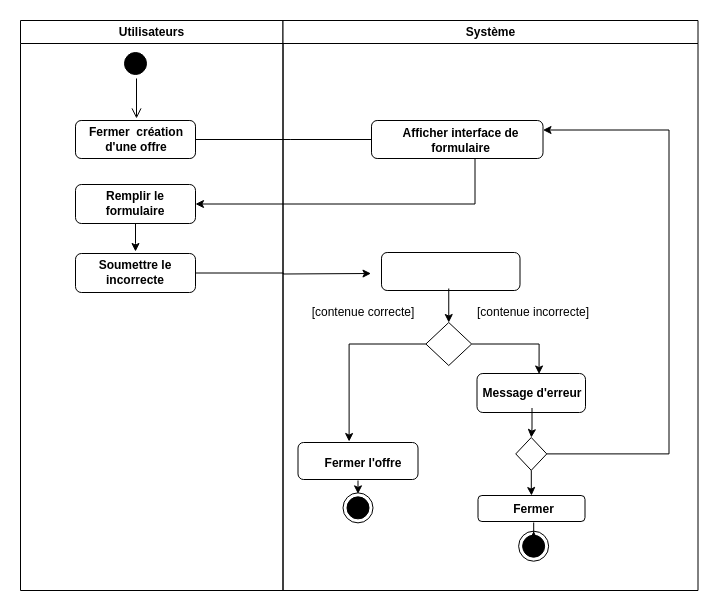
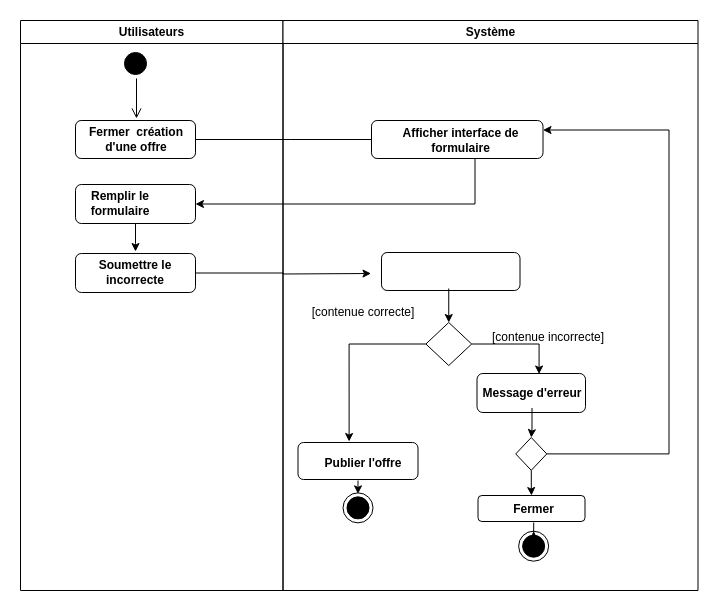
  <mxCell id="0" />
  <mxCell id="1" parent="0" />
  <mxCell id="2" value="Utilisateurs" style="swimlane;whiteSpace=wrap;movable=1;resizable=1;rotatable=1;deletable=1;editable=1;locked=0;connectable=1;" vertex="1" parent="1"><mxGeometry x="20" y="20" width="262.5" height="570" as="geometry" /></mxCell>
  <mxCell id="3" value="" style="ellipse;shape=startState;fillColor=#000000;strokeColor=#000000;" vertex="1" parent="2"><mxGeometry x="100" y="28" width="30" height="30" as="geometry" /></mxCell>
  <mxCell id="4" value="" style="edgeStyle=elbowEdgeStyle;elbow=horizontal;verticalAlign=bottom;endArrow=open;endSize=8;strokeColor=#000000;endFill=1;rounded=0" edge="1" parent="2" source="3"><mxGeometry x="100" y="40" as="geometry"><mxPoint x="115.5" y="98" as="targetPoint" /></mxGeometry></mxCell>
  <mxCell id="5" style="edgeStyle=orthogonalEdgeStyle;rounded=0;orthogonalLoop=1;jettySize=auto;html=1;" edge="1" parent="2" source="6"><mxGeometry relative="1" as="geometry"><mxPoint x="364.417" y="119" as="targetPoint" /></mxGeometry></mxCell>
  <mxCell id="6" value="" style="rounded=1;whiteSpace=wrap;html=1;" vertex="1" parent="2"><mxGeometry x="55" y="100" width="120" height="38" as="geometry" /></mxCell>
  <mxCell id="7" value="&lt;b&gt;Fermer&amp;nbsp; création d'une offre&lt;/b&gt;" style="text;html=1;align=center;verticalAlign=middle;whiteSpace=wrap;rounded=0;" vertex="1" parent="2"><mxGeometry x="59" y="104" width="114" height="30" as="geometry" /></mxCell>
  <mxCell id="8" style="edgeStyle=orthogonalEdgeStyle;rounded=0;orthogonalLoop=1;jettySize=auto;html=1;" edge="1" parent="2" source="9"><mxGeometry relative="1" as="geometry"><mxPoint x="115" y="231.005" as="targetPoint" /></mxGeometry></mxCell>
  <mxCell id="9" value="" style="rounded=1;whiteSpace=wrap;html=1;" vertex="1" parent="2"><mxGeometry x="55" y="164" width="120" height="39" as="geometry" /></mxCell>
- <mxCell id="10" value="&lt;b&gt;Remplir le formulaire&lt;/b&gt;" style="text;html=1;align=center;verticalAlign=middle;whiteSpace=wrap;rounded=0;" vertex="1" parent="2"><mxGeometry x="76" y="168" width="78" height="30" as="geometry" /></mxCell>
+ <mxCell id="10" value="&lt;b&gt;Remplir le formulaire&lt;/b&gt;" style="text;html=1;align=center;verticalAlign=middle;whiteSpace=wrap;rounded=0;" vertex="1" parent="2"><mxGeometry x="61" y="168" width="78" height="30" as="geometry" /></mxCell>
  <mxCell id="11" style="edgeStyle=orthogonalEdgeStyle;rounded=0;orthogonalLoop=1;jettySize=auto;html=1;" edge="1" parent="2" source="12"><mxGeometry relative="1" as="geometry"><mxPoint x="350.5" y="253" as="targetPoint" /></mxGeometry></mxCell>
  <mxCell id="12" value="" style="rounded=1;whiteSpace=wrap;html=1;" vertex="1" parent="2"><mxGeometry x="55" y="233" width="120" height="39" as="geometry" /></mxCell>
  <mxCell id="13" value="&lt;b&gt;Soumettre le incorrecte&lt;/b&gt;" style="text;html=1;align=center;verticalAlign=middle;whiteSpace=wrap;rounded=0;" vertex="1" parent="2"><mxGeometry x="76" y="237" width="78" height="30" as="geometry" /></mxCell>
  <mxCell id="14" value="Système" style="swimlane;whiteSpace=wrap;movable=1;resizable=1;rotatable=1;deletable=1;editable=1;locked=0;connectable=1;" vertex="1" parent="1"><mxGeometry x="282.5" y="20" width="415" height="570" as="geometry"><mxRectangle x="427" y="128" width="82" height="26" as="alternateBounds" /></mxGeometry></mxCell>
  <mxCell id="15" value="" style="rounded=1;whiteSpace=wrap;html=1;" vertex="1" parent="14"><mxGeometry x="88.5" y="100" width="171.5" height="38" as="geometry" /></mxCell>
  <mxCell id="16" value="&lt;b&gt;Afficher interface de formulaire&lt;/b&gt;" style="text;html=1;align=center;verticalAlign=middle;whiteSpace=wrap;rounded=0;" vertex="1" parent="14"><mxGeometry x="115.5" y="105" width="124.5" height="30" as="geometry" /></mxCell>
  <mxCell id="17" value="" style="rounded=1;whiteSpace=wrap;html=1;" vertex="1" parent="14"><mxGeometry x="98.5" y="232" width="138.5" height="38" as="geometry" /></mxCell>
  <mxCell id="18" style="edgeStyle=orthogonalEdgeStyle;rounded=0;orthogonalLoop=1;jettySize=auto;html=1;" edge="1" parent="14"><mxGeometry relative="1" as="geometry"><mxPoint x="165.75" y="302.005" as="targetPoint" /><mxPoint x="165.75" y="268" as="sourcePoint" /></mxGeometry></mxCell>
  <mxCell id="19" style="edgeStyle=orthogonalEdgeStyle;rounded=0;orthogonalLoop=1;jettySize=auto;html=1;entryX=0.426;entryY=-0.027;entryDx=0;entryDy=0;entryPerimeter=0;" edge="1" parent="14" source="20" target="26"><mxGeometry relative="1" as="geometry"><mxPoint x="71.083" y="352.672" as="targetPoint" /></mxGeometry></mxCell>
  <mxCell id="20" value="" style="rhombus;whiteSpace=wrap;html=1;" vertex="1" parent="14"><mxGeometry x="142.88" y="302" width="45.75" height="43" as="geometry" /></mxCell>
  <mxCell id="21" value="" style="rounded=1;whiteSpace=wrap;html=1;" vertex="1" parent="14"><mxGeometry x="194" y="353" width="108.5" height="39" as="geometry" /></mxCell>
  <mxCell id="22" style="edgeStyle=orthogonalEdgeStyle;rounded=0;orthogonalLoop=1;jettySize=auto;html=1;entryX=0.572;entryY=0.013;entryDx=0;entryDy=0;entryPerimeter=0;" edge="1" parent="14" source="20" target="21"><mxGeometry relative="1" as="geometry" /></mxCell>
  <mxCell id="23" value="&lt;b&gt;Message d'erreur&lt;/b&gt;" style="text;html=1;align=center;verticalAlign=middle;whiteSpace=wrap;rounded=0;" vertex="1" parent="14"><mxGeometry x="194" y="357.5" width="110" height="30" as="geometry" /></mxCell>
  <mxCell id="24" value="[contenue correcte]" style="text;html=1;align=center;verticalAlign=middle;whiteSpace=wrap;rounded=0;" vertex="1" parent="14"><mxGeometry x="18" y="277" width="124" height="30" as="geometry" /></mxCell>
- <mxCell id="25" value="[contenue incorrecte]" style="text;html=1;align=center;verticalAlign=middle;whiteSpace=wrap;rounded=0;" vertex="1" parent="14"><mxGeometry x="188.63" y="277" width="124" height="30" as="geometry" /></mxCell>
+ <mxCell id="25" value="[contenue incorrecte]" style="text;html=1;align=center;verticalAlign=middle;whiteSpace=wrap;rounded=0;" vertex="1" parent="14"><mxGeometry x="203.63" y="302" width="124" height="30" as="geometry" /></mxCell>
  <mxCell id="26" value="" style="rounded=1;whiteSpace=wrap;html=1;" vertex="1" parent="14"><mxGeometry x="15" y="422" width="120" height="37" as="geometry" /></mxCell>
- <mxCell id="27" value="&lt;b&gt;Fermer l'offre&lt;/b&gt;" style="text;html=1;align=center;verticalAlign=middle;whiteSpace=wrap;rounded=0;" vertex="1" parent="14"><mxGeometry x="25" y="428" width="110" height="30" as="geometry" /></mxCell>
+ <mxCell id="27" value="&lt;b&gt;Publier l'offre&lt;/b&gt;" style="text;html=1;align=center;verticalAlign=middle;whiteSpace=wrap;rounded=0;" vertex="1" parent="14"><mxGeometry x="25" y="428" width="110" height="30" as="geometry" /></mxCell>
  <mxCell id="28" style="edgeStyle=orthogonalEdgeStyle;rounded=0;orthogonalLoop=1;jettySize=auto;html=1;entryX=1;entryY=0.25;entryDx=0;entryDy=0;" edge="1" parent="14" source="30" target="15"><mxGeometry relative="1" as="geometry"><mxPoint x="393.583" y="126.005" as="targetPoint" /><Array as="points"><mxPoint x="386" y="433" /><mxPoint x="386" y="110" /></Array></mxGeometry></mxCell>
  <mxCell id="29" style="edgeStyle=orthogonalEdgeStyle;rounded=0;orthogonalLoop=1;jettySize=auto;html=1;entryX=0.5;entryY=0;entryDx=0;entryDy=0;" edge="1" parent="14" source="30" target="32"><mxGeometry relative="1" as="geometry" /></mxCell>
  <mxCell id="30" value="" style="rhombus;whiteSpace=wrap;html=1;" vertex="1" parent="14"><mxGeometry x="232.75" y="417" width="31" height="32.84" as="geometry" /></mxCell>
  <mxCell id="31" style="edgeStyle=orthogonalEdgeStyle;rounded=0;orthogonalLoop=1;jettySize=auto;html=1;" edge="1" parent="14" source="23" target="30"><mxGeometry relative="1" as="geometry"><mxPoint x="249" y="411.839" as="targetPoint" /></mxGeometry></mxCell>
  <mxCell id="32" value="" style="rounded=1;whiteSpace=wrap;html=1;" vertex="1" parent="14"><mxGeometry x="195" y="475" width="107" height="26" as="geometry" /></mxCell>
  <mxCell id="33" value="&lt;b&gt;Fermer&lt;/b&gt;" style="text;html=1;align=center;verticalAlign=middle;whiteSpace=wrap;rounded=0;" vertex="1" parent="14"><mxGeometry x="202.25" y="475" width="96.75" height="27" as="geometry" /></mxCell>
  <mxCell id="34" style="edgeStyle=orthogonalEdgeStyle;rounded=0;orthogonalLoop=1;jettySize=auto;html=1;entryX=1;entryY=0.5;entryDx=0;entryDy=0;" edge="1" parent="1" source="15" target="9"><mxGeometry relative="1" as="geometry"><Array as="points"><mxPoint x="474.5" y="203" /></Array></mxGeometry></mxCell>
  <mxCell id="35" value="" style="ellipse;html=1;shape=endState;fillColor=#000000;strokeColor=#000000;" vertex="1" parent="1"><mxGeometry x="518.125" y="530.693" width="30" height="30" as="geometry" /></mxCell>
  <mxCell id="36" style="edgeStyle=orthogonalEdgeStyle;rounded=0;orthogonalLoop=1;jettySize=auto;html=1;" edge="1" parent="1" source="33" target="35"><mxGeometry relative="1" as="geometry"><mxPoint x="533.125" y="542.693" as="targetPoint" /></mxGeometry></mxCell>
  <mxCell id="37" value="" style="ellipse;html=1;shape=endState;fillColor=#000000;strokeColor=#000000;" vertex="1" parent="1"><mxGeometry x="342.5" y="492.365" width="30" height="30" as="geometry" /></mxCell>
  <mxCell id="38" style="edgeStyle=orthogonalEdgeStyle;rounded=0;orthogonalLoop=1;jettySize=auto;html=1;" edge="1" parent="1"><mxGeometry relative="1" as="geometry"><mxPoint x="357.5" y="493.365" as="targetPoint" /><mxPoint x="357.5" y="480" as="sourcePoint" /></mxGeometry></mxCell>
